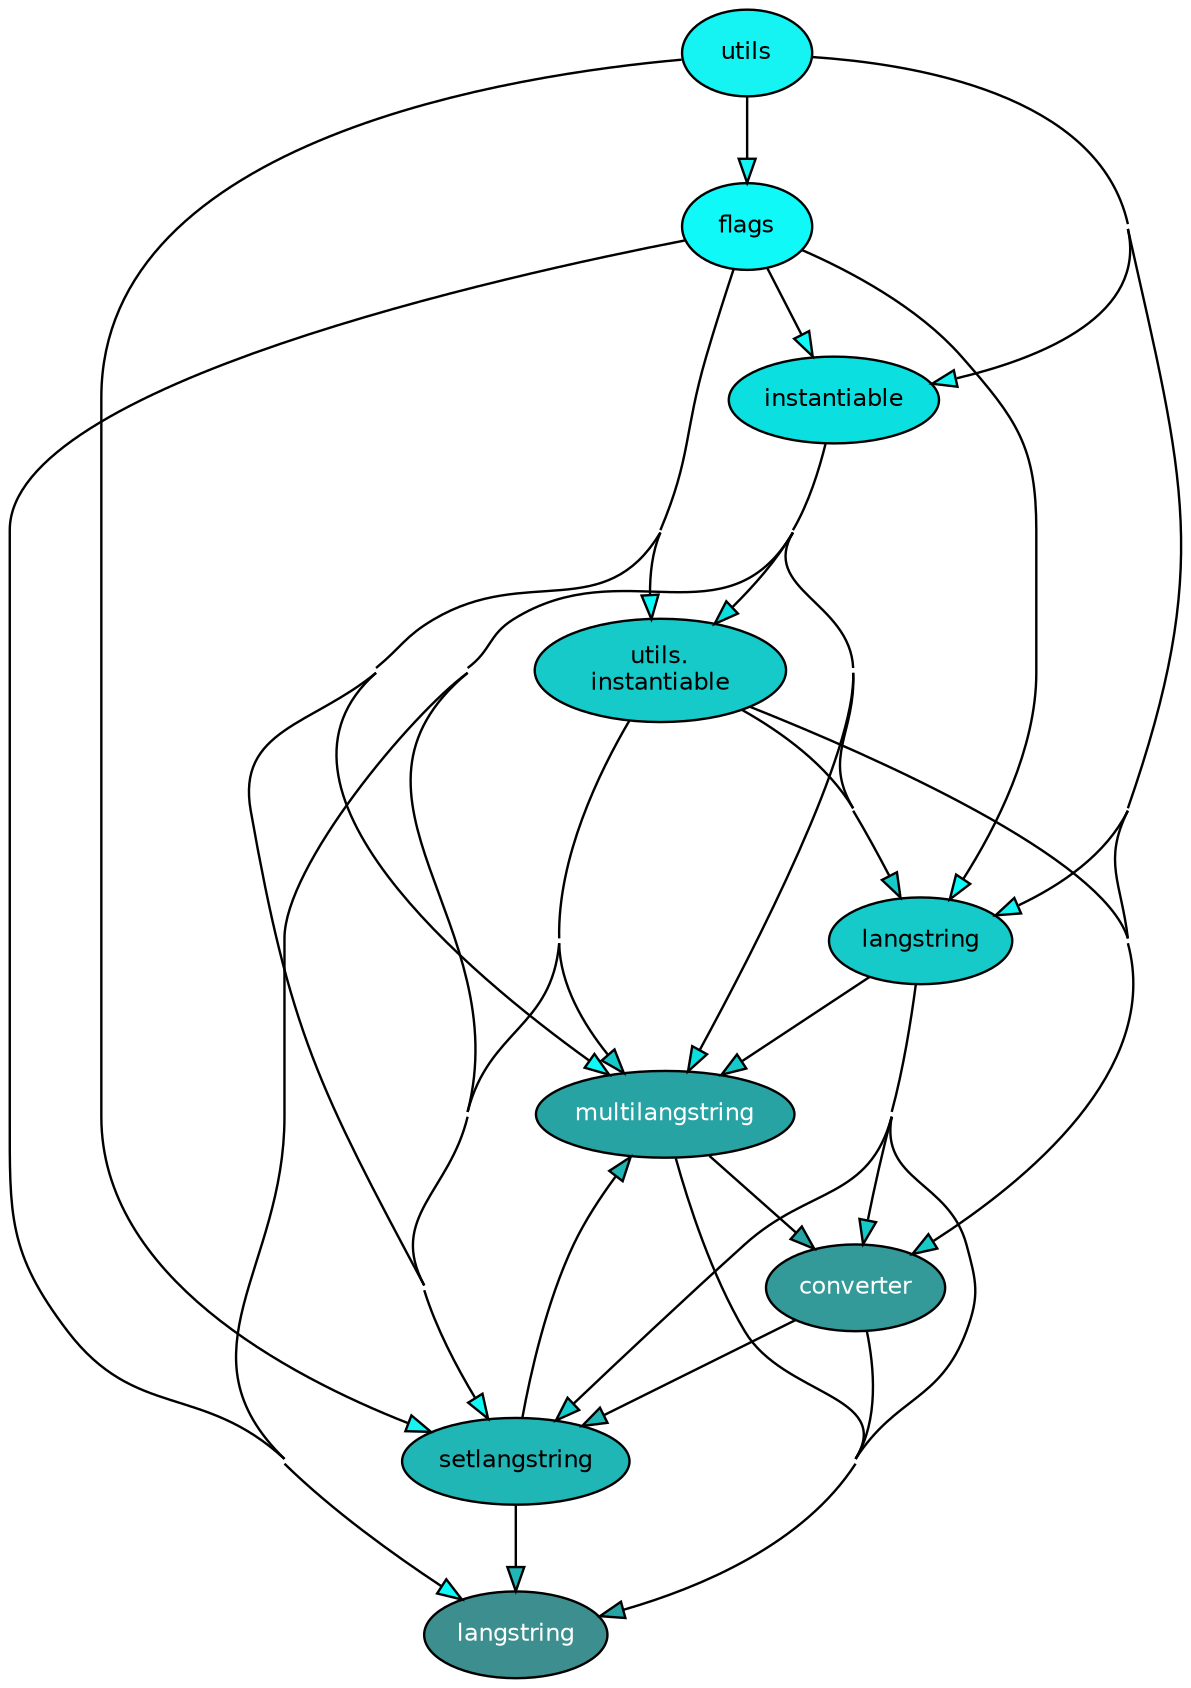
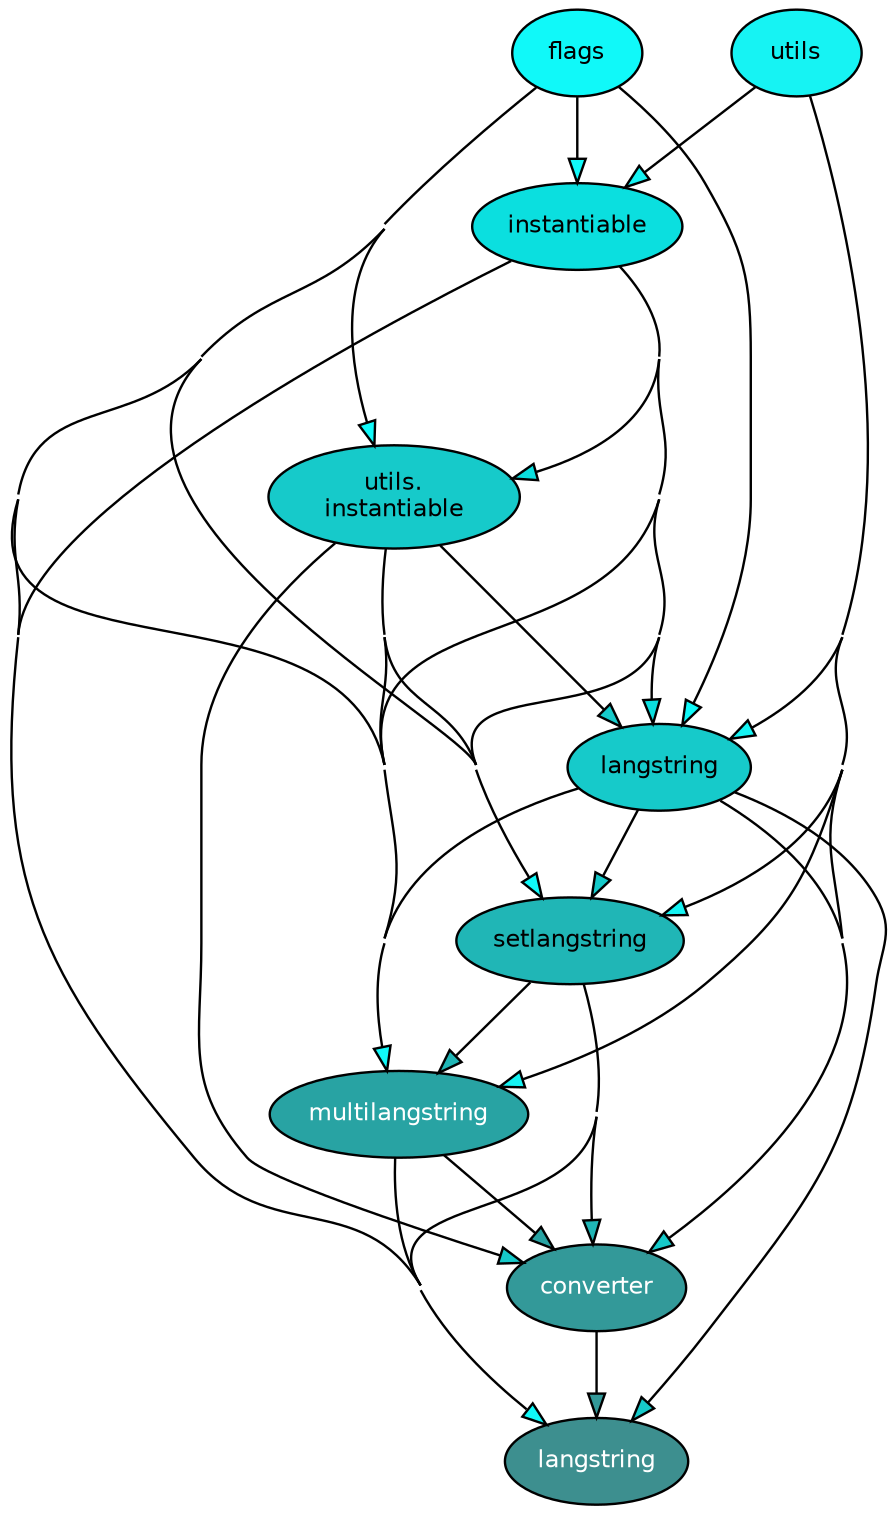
  digraph {
    concentrate=true
    rankdir=TB
    node [fillcolor="#16caca" fontcolor="#000000" fontname=Helvetica fontsize=10 style=filled]
    edge [fillcolor="#16caca"]
    langstring [fillcolor="#3d8f8f" fontcolor="#ffffff"]
    n2 [fillcolor="#0bdfdf" label=instantiable]
    n3 [label=langstring]
    n4 [fillcolor="#28a3a3" fontcolor="#ffffff" label=multilangstring]
    n5 [fillcolor="#20b6b6" label=setlangstring]
    n6 [label="utils\.\ninstantiable"]
    n7 [fillcolor="#339999" fontcolor="#ffffff" label=converter]
    n8 [fillcolor="#10f9f9" label=flags]
    n9 [fillcolor="#16f3f3" label=utils]
    n2 -> langstring [fillcolor="#0bdfdf"]
    n2 -> n3 [fillcolor="#0bdfdf"]
    n2 -> n4 [fillcolor="#0bdfdf"]
    n2 -> n5 [fillcolor="#0bdfdf"]
    n2 -> n6 [fillcolor="#0bdfdf" minlen=2]
    n3 -> langstring
    n3 -> n4
    n3 -> n5
    n3 -> n7
    n4 -> langstring [fillcolor="#28a3a3"]
    n4 -> n7 [fillcolor="#28a3a3"]
    n5 -> langstring [fillcolor="#20b6b6"]
    n5 -> n4 [fillcolor="#20b6b6"]
-   n7 -> n5 [fillcolor="#20b6b6"]
+   n5 -> n7 [fillcolor="#20b6b6"]
    n6 -> n3 [minlen=2]
    n6 -> n4 [minlen=2]
    n6 -> n5 [minlen=2]
    n6 -> n7 [minlen=2]
    n7 -> langstring [fillcolor="#339999"]
    n8 -> langstring [fillcolor="#10f9f9"]
    n8 -> n2 [fillcolor="#10f9f9"]
    n8 -> n3 [fillcolor="#10f9f9"]
    n8 -> n4 [fillcolor="#10f9f9"]
    n8 -> n5 [fillcolor="#10f9f9"]
    n8 -> n6 [fillcolor="#10f9f9" minlen=2]
    n9 -> n2 [fillcolor="#16f3f3"]
    n9 -> n3 [fillcolor="#16f3f3"]
-   n9 -> n8 [fillcolor="#16f3f3"]
+   n9 -> n4 [fillcolor="#16f3f3"]
    n9 -> n5 [fillcolor="#16f3f3"]
    n9 -> n7 [fillcolor="#16f3f3"]
  }
